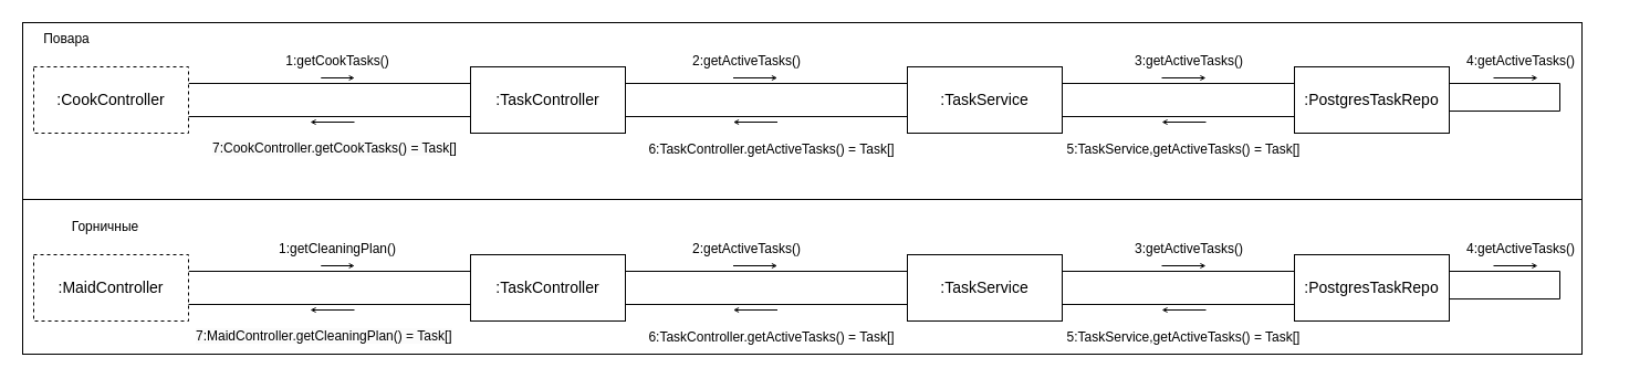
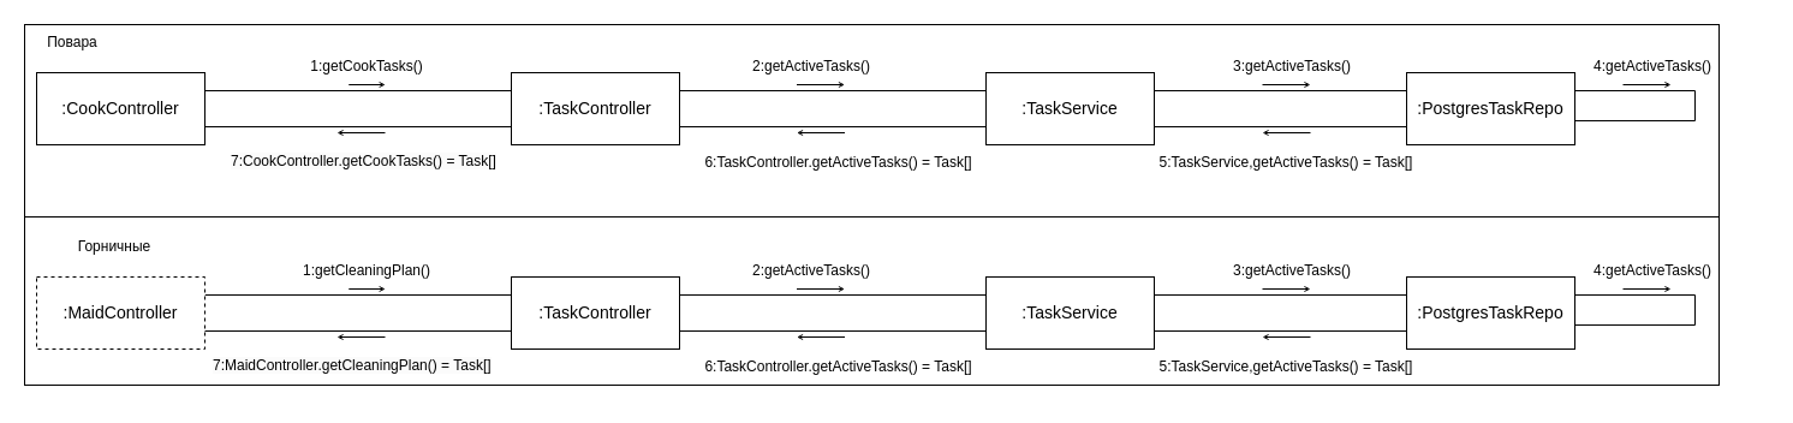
  <mxCell id="0" />
  <mxCell id="1" parent="0" />
  <mxCell id="2" value="" style="rounded=0;whiteSpace=wrap;html=1;" vertex="1" parent="1"><mxGeometry x="20" y="170" width="1410" height="150" as="geometry" /></mxCell>
  <mxCell id="3" value="" style="rounded=0;whiteSpace=wrap;html=1;" vertex="1" parent="1"><mxGeometry x="20" y="20" width="1410" height="160" as="geometry" /></mxCell>
  <mxCell id="4" style="edgeStyle=orthogonalEdgeStyle;rounded=0;orthogonalLoop=1;jettySize=auto;html=1;exitX=1;exitY=0.25;exitDx=0;exitDy=0;entryX=0;entryY=0.25;entryDx=0;entryDy=0;endArrow=none;endFill=0;" edge="1" parent="1" source="5" target="9"><mxGeometry relative="1" as="geometry" /></mxCell>
- <mxCell id="5" value="&lt;font style=&quot;font-size: 14px;&quot;&gt;:CookController&lt;/font&gt;" style="rounded=0;whiteSpace=wrap;html=1;dashed=1;" vertex="1" parent="1"><mxGeometry x="30" y="60" width="140" height="60" as="geometry" /></mxCell>
+ <mxCell id="5" value="&lt;font style=&quot;font-size: 14px;&quot;&gt;:CookController&lt;/font&gt;" style="rounded=0;whiteSpace=wrap;html=1;" vertex="1" parent="1"><mxGeometry x="30" y="60" width="140" height="60" as="geometry" /></mxCell>
  <mxCell id="6" style="edgeStyle=orthogonalEdgeStyle;rounded=0;orthogonalLoop=1;jettySize=auto;html=1;exitX=1;exitY=0.25;exitDx=0;exitDy=0;entryX=0;entryY=0.25;entryDx=0;entryDy=0;endArrow=none;endFill=0;" edge="1" parent="1" source="9" target="16"><mxGeometry relative="1" as="geometry" /></mxCell>
  <mxCell id="7" style="edgeStyle=orthogonalEdgeStyle;rounded=0;orthogonalLoop=1;jettySize=auto;html=1;exitX=0;exitY=0.75;exitDx=0;exitDy=0;entryX=1;entryY=0.75;entryDx=0;entryDy=0;endArrow=none;endFill=0;" edge="1" parent="1" source="9" target="5"><mxGeometry relative="1" as="geometry" /></mxCell>
  <mxCell id="8" style="edgeStyle=orthogonalEdgeStyle;rounded=0;orthogonalLoop=1;jettySize=auto;html=1;exitX=1;exitY=0.75;exitDx=0;exitDy=0;entryX=0;entryY=0.75;entryDx=0;entryDy=0;endArrow=none;endFill=0;" edge="1" parent="1" source="9" target="16"><mxGeometry relative="1" as="geometry" /></mxCell>
  <mxCell id="9" value="&lt;font style=&quot;font-size: 14px;&quot;&gt;:TaskController&lt;/font&gt;" style="rounded=0;whiteSpace=wrap;html=1;" vertex="1" parent="1"><mxGeometry x="425" y="60" width="140" height="60" as="geometry" /></mxCell>
  <mxCell id="10" value="" style="endArrow=open;html=1;rounded=0;strokeWidth=1;jumpSize=6;startSize=4;endSize=3;endFill=0;" edge="1" parent="1"><mxGeometry width="50" height="50" relative="1" as="geometry"><mxPoint x="289.76" y="70" as="sourcePoint" /><mxPoint x="320.24" y="70" as="targetPoint" /></mxGeometry></mxCell>
  <mxCell id="11" value="1:getCookTasks()" style="text;html=1;strokeColor=none;fillColor=none;align=center;verticalAlign=middle;whiteSpace=wrap;rounded=0;" vertex="1" parent="1"><mxGeometry x="275" y="40" width="60" height="30" as="geometry" /></mxCell>
  <mxCell id="12" value="" style="endArrow=open;html=1;rounded=0;strokeWidth=1;jumpSize=6;startSize=4;endSize=3;endFill=0;" edge="1" parent="1"><mxGeometry width="50" height="50" relative="1" as="geometry"><mxPoint x="662.5" y="70" as="sourcePoint" /><mxPoint x="702.5" y="70" as="targetPoint" /></mxGeometry></mxCell>
  <mxCell id="13" value="2:getActiveTasks()" style="text;html=1;strokeColor=none;fillColor=none;align=center;verticalAlign=middle;whiteSpace=wrap;rounded=0;" vertex="1" parent="1"><mxGeometry x="580" y="40" width="189.99" height="30" as="geometry" /></mxCell>
  <mxCell id="14" value="" style="endArrow=open;html=1;rounded=0;strokeWidth=1;jumpSize=6;startSize=4;endSize=3;endFill=0;" edge="1" parent="1"><mxGeometry width="50" height="50" relative="1" as="geometry"><mxPoint x="1050" y="70" as="sourcePoint" /><mxPoint x="1090" y="70" as="targetPoint" /></mxGeometry></mxCell>
  <mxCell id="15" style="edgeStyle=orthogonalEdgeStyle;rounded=0;orthogonalLoop=1;jettySize=auto;html=1;exitX=1;exitY=0.25;exitDx=0;exitDy=0;entryX=0;entryY=0.25;entryDx=0;entryDy=0;endArrow=none;endFill=0;" edge="1" parent="1" source="16" target="25"><mxGeometry relative="1" as="geometry" /></mxCell>
  <mxCell id="16" value="&lt;font style=&quot;font-size: 14px;&quot;&gt;:TaskService&lt;/font&gt;" style="rounded=0;whiteSpace=wrap;html=1;" vertex="1" parent="1"><mxGeometry x="820" y="60" width="140" height="60" as="geometry" /></mxCell>
  <mxCell id="17" value="" style="endArrow=open;html=1;rounded=0;strokeWidth=1;jumpSize=6;startSize=4;endSize=3;endFill=0;" edge="1" parent="1"><mxGeometry width="50" height="50" relative="1" as="geometry"><mxPoint x="320" y="110" as="sourcePoint" /><mxPoint x="280" y="110" as="targetPoint" /></mxGeometry></mxCell>
  <mxCell id="18" value="3:getActiveTasks()" style="text;html=1;strokeColor=none;fillColor=none;align=center;verticalAlign=middle;whiteSpace=wrap;rounded=0;" vertex="1" parent="1"><mxGeometry x="980.01" y="40" width="189.99" height="30" as="geometry" /></mxCell>
  <mxCell id="19" value="6:TaskController.getActiveTasks() = Task[]" style="text;html=1;strokeColor=none;fillColor=none;align=center;verticalAlign=middle;whiteSpace=wrap;rounded=0;" vertex="1" parent="1"><mxGeometry x="580" y="120" width="235" height="30" as="geometry" /></mxCell>
  <mxCell id="20" value="&lt;span style=&quot;color: rgb(0, 0, 0); font-family: Helvetica; font-size: 12px; font-style: normal; font-variant-ligatures: normal; font-variant-caps: normal; font-weight: 400; letter-spacing: normal; orphans: 2; text-align: center; text-indent: 0px; text-transform: none; widows: 2; word-spacing: 0px; -webkit-text-stroke-width: 0px; background-color: rgb(251, 251, 251); text-decoration-thickness: initial; text-decoration-style: initial; text-decoration-color: initial; float: none; display: inline !important;&quot;&gt;7:CookController.getCookTasks() = Task[]&lt;/span&gt;" style="text;whiteSpace=wrap;html=1;" vertex="1" parent="1"><mxGeometry x="190" y="120" width="230" height="40" as="geometry" /></mxCell>
  <mxCell id="21" value="" style="endArrow=open;html=1;rounded=0;strokeWidth=1;jumpSize=6;startSize=4;endSize=3;endFill=0;" edge="1" parent="1"><mxGeometry width="50" height="50" relative="1" as="geometry"><mxPoint x="702.5" y="110" as="sourcePoint" /><mxPoint x="662.5" y="110" as="targetPoint" /></mxGeometry></mxCell>
  <mxCell id="22" value="" style="endArrow=open;html=1;rounded=0;strokeWidth=1;jumpSize=6;startSize=4;endSize=3;endFill=0;" edge="1" parent="1"><mxGeometry width="50" height="50" relative="1" as="geometry"><mxPoint x="1090" y="110" as="sourcePoint" /><mxPoint x="1050" y="110" as="targetPoint" /></mxGeometry></mxCell>
  <mxCell id="23" value="" style="endArrow=open;html=1;rounded=0;strokeWidth=1;jumpSize=6;startSize=4;endSize=3;endFill=0;" edge="1" parent="1"><mxGeometry width="50" height="50" relative="1" as="geometry"><mxPoint x="1350" y="70" as="sourcePoint" /><mxPoint x="1390" y="70" as="targetPoint" /></mxGeometry></mxCell>
  <mxCell id="24" style="edgeStyle=orthogonalEdgeStyle;rounded=0;orthogonalLoop=1;jettySize=auto;html=1;exitX=0;exitY=0.75;exitDx=0;exitDy=0;entryX=1;entryY=0.75;entryDx=0;entryDy=0;endArrow=none;endFill=0;" edge="1" parent="1" source="25" target="16"><mxGeometry relative="1" as="geometry" /></mxCell>
  <mxCell id="25" value="&lt;font style=&quot;font-size: 14px;&quot;&gt;:PostgresTaskRepo&lt;/font&gt;" style="rounded=0;whiteSpace=wrap;html=1;" vertex="1" parent="1"><mxGeometry x="1170" y="60" width="140" height="60" as="geometry" /></mxCell>
  <mxCell id="26" value="5:TaskService,getActiveTasks() = Task[]" style="text;html=1;strokeColor=none;fillColor=none;align=center;verticalAlign=middle;whiteSpace=wrap;rounded=0;" vertex="1" parent="1"><mxGeometry x="960" y="120" width="220" height="30" as="geometry" /></mxCell>
  <mxCell id="27" style="edgeStyle=orthogonalEdgeStyle;rounded=0;orthogonalLoop=1;jettySize=auto;html=1;exitX=1;exitY=0.25;exitDx=0;exitDy=0;entryX=1;entryY=0.667;entryDx=0;entryDy=0;entryPerimeter=0;endArrow=none;endFill=0;" edge="1" parent="1" source="25" target="25"><mxGeometry relative="1" as="geometry"><Array as="points"><mxPoint x="1410" y="75" /><mxPoint x="1410" y="100" /></Array></mxGeometry></mxCell>
  <mxCell id="28" value="4:getActiveTasks()" style="text;html=1;strokeColor=none;fillColor=none;align=center;verticalAlign=middle;whiteSpace=wrap;rounded=0;" vertex="1" parent="1"><mxGeometry x="1280" y="40" width="189.99" height="30" as="geometry" /></mxCell>
  <mxCell id="29" style="edgeStyle=orthogonalEdgeStyle;rounded=0;orthogonalLoop=1;jettySize=auto;html=1;exitX=1;exitY=0.25;exitDx=0;exitDy=0;entryX=0;entryY=0.25;entryDx=0;entryDy=0;endArrow=none;endFill=0;" edge="1" parent="1" source="30" target="34"><mxGeometry relative="1" as="geometry" /></mxCell>
  <mxCell id="30" value="&lt;font style=&quot;font-size: 14px;&quot;&gt;:MaidController&lt;/font&gt;" style="rounded=0;whiteSpace=wrap;html=1;dashed=1;" vertex="1" parent="1"><mxGeometry x="30" y="230" width="140" height="60" as="geometry" /></mxCell>
  <mxCell id="31" style="edgeStyle=orthogonalEdgeStyle;rounded=0;orthogonalLoop=1;jettySize=auto;html=1;exitX=1;exitY=0.25;exitDx=0;exitDy=0;entryX=0;entryY=0.25;entryDx=0;entryDy=0;endArrow=none;endFill=0;" edge="1" parent="1" source="34" target="41"><mxGeometry relative="1" as="geometry" /></mxCell>
  <mxCell id="32" style="edgeStyle=orthogonalEdgeStyle;rounded=0;orthogonalLoop=1;jettySize=auto;html=1;exitX=0;exitY=0.75;exitDx=0;exitDy=0;entryX=1;entryY=0.75;entryDx=0;entryDy=0;endArrow=none;endFill=0;" edge="1" parent="1" source="34" target="30"><mxGeometry relative="1" as="geometry" /></mxCell>
  <mxCell id="33" style="edgeStyle=orthogonalEdgeStyle;rounded=0;orthogonalLoop=1;jettySize=auto;html=1;exitX=1;exitY=0.75;exitDx=0;exitDy=0;entryX=0;entryY=0.75;entryDx=0;entryDy=0;endArrow=none;endFill=0;" edge="1" parent="1" source="34" target="41"><mxGeometry relative="1" as="geometry" /></mxCell>
  <mxCell id="34" value="&lt;font style=&quot;font-size: 14px;&quot;&gt;:TaskController&lt;/font&gt;" style="rounded=0;whiteSpace=wrap;html=1;" vertex="1" parent="1"><mxGeometry x="425" y="230" width="140" height="60" as="geometry" /></mxCell>
  <mxCell id="35" value="" style="endArrow=open;html=1;rounded=0;strokeWidth=1;jumpSize=6;startSize=4;endSize=3;endFill=0;" edge="1" parent="1"><mxGeometry width="50" height="50" relative="1" as="geometry"><mxPoint x="289.76" y="240" as="sourcePoint" /><mxPoint x="320.24" y="240" as="targetPoint" /></mxGeometry></mxCell>
  <mxCell id="36" value="1:getCleaningPlan()" style="text;html=1;strokeColor=none;fillColor=none;align=center;verticalAlign=middle;whiteSpace=wrap;rounded=0;" vertex="1" parent="1"><mxGeometry x="275" y="210" width="60" height="30" as="geometry" /></mxCell>
  <mxCell id="37" value="" style="endArrow=open;html=1;rounded=0;strokeWidth=1;jumpSize=6;startSize=4;endSize=3;endFill=0;" edge="1" parent="1"><mxGeometry width="50" height="50" relative="1" as="geometry"><mxPoint x="662.5" y="240" as="sourcePoint" /><mxPoint x="702.5" y="240" as="targetPoint" /></mxGeometry></mxCell>
  <mxCell id="38" value="2:getActiveTasks()" style="text;html=1;strokeColor=none;fillColor=none;align=center;verticalAlign=middle;whiteSpace=wrap;rounded=0;" vertex="1" parent="1"><mxGeometry x="580" y="210" width="189.99" height="30" as="geometry" /></mxCell>
  <mxCell id="39" value="" style="endArrow=open;html=1;rounded=0;strokeWidth=1;jumpSize=6;startSize=4;endSize=3;endFill=0;" edge="1" parent="1"><mxGeometry width="50" height="50" relative="1" as="geometry"><mxPoint x="1050" y="240" as="sourcePoint" /><mxPoint x="1090" y="240" as="targetPoint" /></mxGeometry></mxCell>
  <mxCell id="40" style="edgeStyle=orthogonalEdgeStyle;rounded=0;orthogonalLoop=1;jettySize=auto;html=1;exitX=1;exitY=0.25;exitDx=0;exitDy=0;entryX=0;entryY=0.25;entryDx=0;entryDy=0;endArrow=none;endFill=0;" edge="1" parent="1" source="41" target="50"><mxGeometry relative="1" as="geometry" /></mxCell>
  <mxCell id="41" value="&lt;font style=&quot;font-size: 14px;&quot;&gt;:TaskService&lt;/font&gt;" style="rounded=0;whiteSpace=wrap;html=1;" vertex="1" parent="1"><mxGeometry x="820" y="230" width="140" height="60" as="geometry" /></mxCell>
  <mxCell id="42" value="" style="endArrow=open;html=1;rounded=0;strokeWidth=1;jumpSize=6;startSize=4;endSize=3;endFill=0;" edge="1" parent="1"><mxGeometry width="50" height="50" relative="1" as="geometry"><mxPoint x="320" y="280" as="sourcePoint" /><mxPoint x="280" y="280" as="targetPoint" /></mxGeometry></mxCell>
  <mxCell id="43" value="3:getActiveTasks()" style="text;html=1;strokeColor=none;fillColor=none;align=center;verticalAlign=middle;whiteSpace=wrap;rounded=0;" vertex="1" parent="1"><mxGeometry x="980.01" y="210" width="189.99" height="30" as="geometry" /></mxCell>
  <mxCell id="44" value="6:TaskController.getActiveTasks() = Task[]" style="text;html=1;strokeColor=none;fillColor=none;align=center;verticalAlign=middle;whiteSpace=wrap;rounded=0;" vertex="1" parent="1"><mxGeometry x="580" y="290" width="235" height="30" as="geometry" /></mxCell>
  <mxCell id="45" value="&lt;span style=&quot;color: rgb(0, 0, 0); font-family: Helvetica; font-size: 12px; font-style: normal; font-variant-ligatures: normal; font-variant-caps: normal; font-weight: 400; letter-spacing: normal; orphans: 2; text-align: center; text-indent: 0px; text-transform: none; widows: 2; word-spacing: 0px; -webkit-text-stroke-width: 0px; background-color: rgb(251, 251, 251); text-decoration-thickness: initial; text-decoration-style: initial; text-decoration-color: initial; float: none; display: inline !important;&quot;&gt;7:MaidController.getCleaningPlan() = Task[]&lt;/span&gt;" style="text;whiteSpace=wrap;html=1;" vertex="1" parent="1"><mxGeometry x="175" y="290" width="250" height="40" as="geometry" /></mxCell>
  <mxCell id="46" value="" style="endArrow=open;html=1;rounded=0;strokeWidth=1;jumpSize=6;startSize=4;endSize=3;endFill=0;" edge="1" parent="1"><mxGeometry width="50" height="50" relative="1" as="geometry"><mxPoint x="702.5" y="280" as="sourcePoint" /><mxPoint x="662.5" y="280" as="targetPoint" /></mxGeometry></mxCell>
  <mxCell id="47" value="" style="endArrow=open;html=1;rounded=0;strokeWidth=1;jumpSize=6;startSize=4;endSize=3;endFill=0;" edge="1" parent="1"><mxGeometry width="50" height="50" relative="1" as="geometry"><mxPoint x="1090" y="280" as="sourcePoint" /><mxPoint x="1050" y="280" as="targetPoint" /></mxGeometry></mxCell>
  <mxCell id="48" value="" style="endArrow=open;html=1;rounded=0;strokeWidth=1;jumpSize=6;startSize=4;endSize=3;endFill=0;" edge="1" parent="1"><mxGeometry width="50" height="50" relative="1" as="geometry"><mxPoint x="1350" y="240" as="sourcePoint" /><mxPoint x="1390" y="240" as="targetPoint" /></mxGeometry></mxCell>
  <mxCell id="49" style="edgeStyle=orthogonalEdgeStyle;rounded=0;orthogonalLoop=1;jettySize=auto;html=1;exitX=0;exitY=0.75;exitDx=0;exitDy=0;entryX=1;entryY=0.75;entryDx=0;entryDy=0;endArrow=none;endFill=0;" edge="1" parent="1" source="50" target="41"><mxGeometry relative="1" as="geometry" /></mxCell>
  <mxCell id="50" value="&lt;font style=&quot;font-size: 14px;&quot;&gt;:PostgresTaskRepo&lt;/font&gt;" style="rounded=0;whiteSpace=wrap;html=1;" vertex="1" parent="1"><mxGeometry x="1170" y="230" width="140" height="60" as="geometry" /></mxCell>
  <mxCell id="51" value="5:TaskService,getActiveTasks() = Task[]" style="text;html=1;strokeColor=none;fillColor=none;align=center;verticalAlign=middle;whiteSpace=wrap;rounded=0;" vertex="1" parent="1"><mxGeometry x="960" y="290" width="220" height="30" as="geometry" /></mxCell>
  <mxCell id="52" style="edgeStyle=orthogonalEdgeStyle;rounded=0;orthogonalLoop=1;jettySize=auto;html=1;exitX=1;exitY=0.25;exitDx=0;exitDy=0;entryX=1;entryY=0.667;entryDx=0;entryDy=0;entryPerimeter=0;endArrow=none;endFill=0;" edge="1" parent="1" source="50" target="50"><mxGeometry relative="1" as="geometry"><Array as="points"><mxPoint x="1410" y="245" /><mxPoint x="1410" y="270" /></Array></mxGeometry></mxCell>
  <mxCell id="53" value="4:getActiveTasks()" style="text;html=1;strokeColor=none;fillColor=none;align=center;verticalAlign=middle;whiteSpace=wrap;rounded=0;" vertex="1" parent="1"><mxGeometry x="1280" y="210" width="189.99" height="30" as="geometry" /></mxCell>
  <mxCell id="54" value="Повара" style="text;html=1;strokeColor=none;fillColor=none;align=center;verticalAlign=middle;whiteSpace=wrap;rounded=0;" vertex="1" parent="1"><mxGeometry x="30" y="20" width="60" height="30" as="geometry" /></mxCell>
  <mxCell id="55" value="Горничные" style="text;html=1;strokeColor=none;fillColor=none;align=center;verticalAlign=middle;whiteSpace=wrap;rounded=0;" vertex="1" parent="1"><mxGeometry x="65" y="190" width="60" height="30" as="geometry" /></mxCell>
